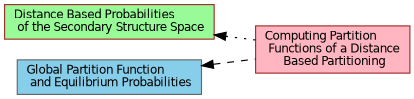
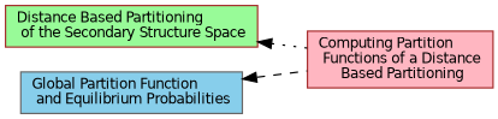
  digraph {
    rankdir=LR
    node [color=brown fontname=Helvetica fontsize=10 shape=box style=filled]
    edge [dir=back fontname=Helvetica fontsize=10 labelfontname=Helvetica labelfontsize=10 shape=plaintext]
-   n1 [fillcolor=palegreen height=0.2 label="Distance Based Probabilities\l of the Secondary Structure Space" width=0.4]
+   n1 [fillcolor=palegreen height=0.2 label="Distance Based Partitioning\l of the Secondary Structure Space" width=0.4]
    n2 [fillcolor=lightpink fontcolor=black height=0.2 label="Computing Partition\l Functions of a Distance\l Based Partitioning" width=0.4]
    n3 [color=gray40 fillcolor=skyblue height=0.2 label="Global Partition Function\l and Equilibrium Probabilities" width=0.4]
    n1 -> n2 [style=dotted]
    n3 -> n2 [style=dashed]
  }
